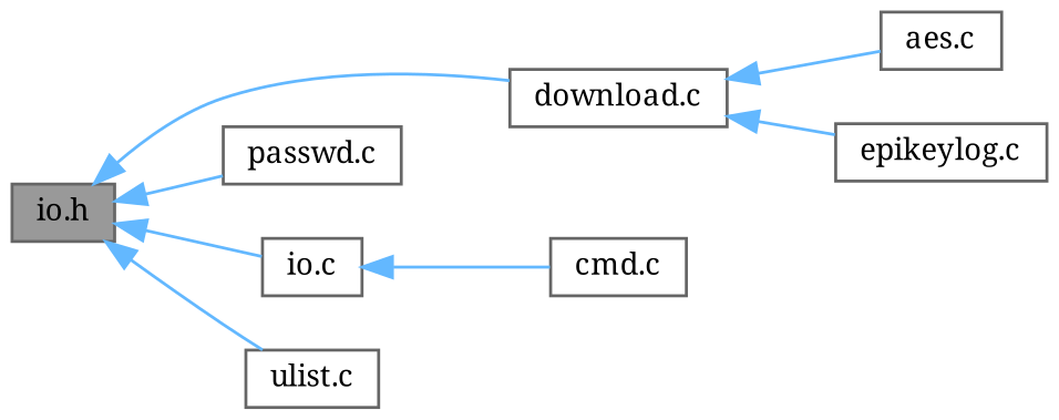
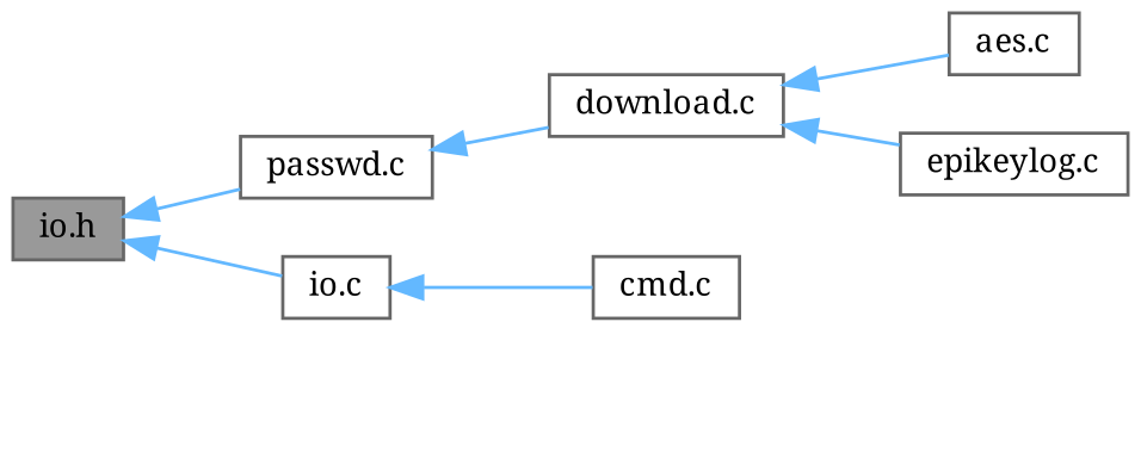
  digraph {
    fontname="Noto Serif"
    rankdir=LR
    node [color=grey40 fillcolor=white fontname="Noto Serif" fontsize=10 shape=box style=filled]
    edge [color=steelblue1 dir=back fontname="Noto Serif" fontsize=10 labelfontname=Helvetica labelfontsize=10 style=solid]
    n1 [color=gray40 fillcolor=grey60 fontcolor=black height=0.2 label="io.h" width=0.4]
    n2 [height=0.2 label="download.c" width=0.4]
    n3 [height=0.2 label="io.c" width=0.4]
    n4 [height=0.2 label="passwd.c" width=0.4]
-   n5 [height=0.2 label="ulist.c" width=0.4]
    n6 [height=0.2 label="aes.c" width=0.4]
    n7 [height=0.2 label="cmd.c" width=0.4]
    n8 [height=0.2 label="epikeylog.c" width=0.4]
-   n1 -> n2
+   n4 -> n2
    n1 -> n3
    n1 -> n4
-   n1 -> n5
    n2 -> n6
    n2 -> n8
    n3 -> n7
  }
